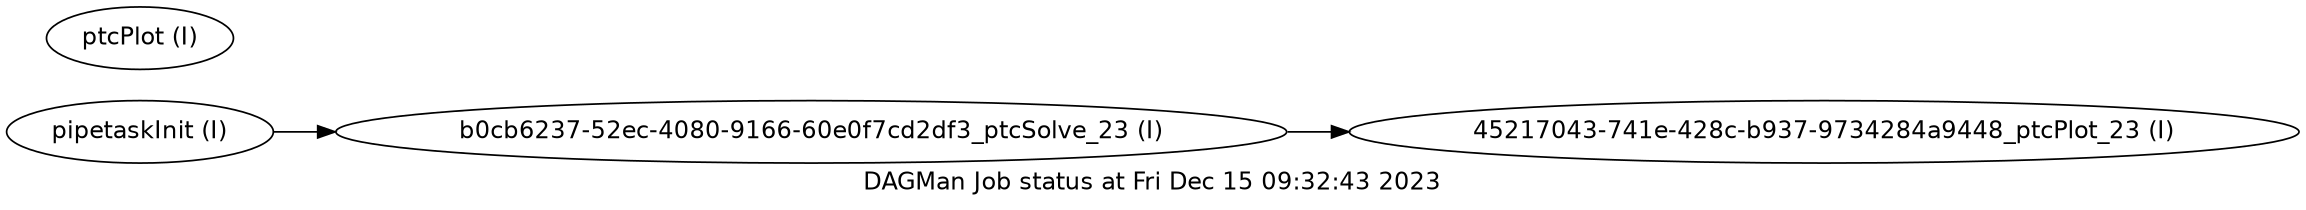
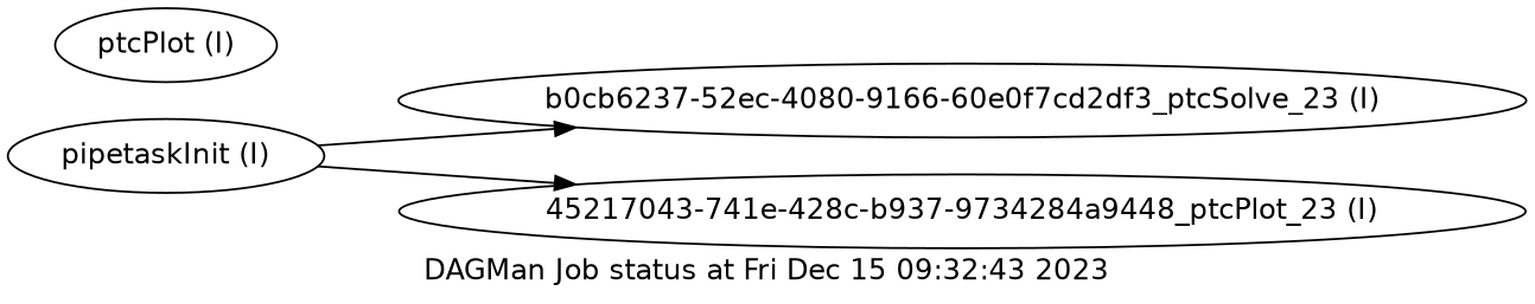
  digraph {
    fontname="DejaVu Sans"
    label="DAGMan Job status at Fri Dec 15 09:32:43 2023"
    rankdir=LR
    node [fontname="DejaVu Sans" shape=ellipse]
    edge [fontname="DejaVu Sans"]
    n1 [label="pipetaskInit (I)"]
    n2 [label="b0cb6237-52ec-4080-9166-60e0f7cd2df3_ptcSolve_23 (I)"]
    n3 [label="45217043-741e-428c-b937-9734284a9448_ptcPlot_23 (I)"]
    n4 [label="ptcPlot (I)"]
    n1 -> n2
-   n2 -> n3
+   n1 -> n3
  }
